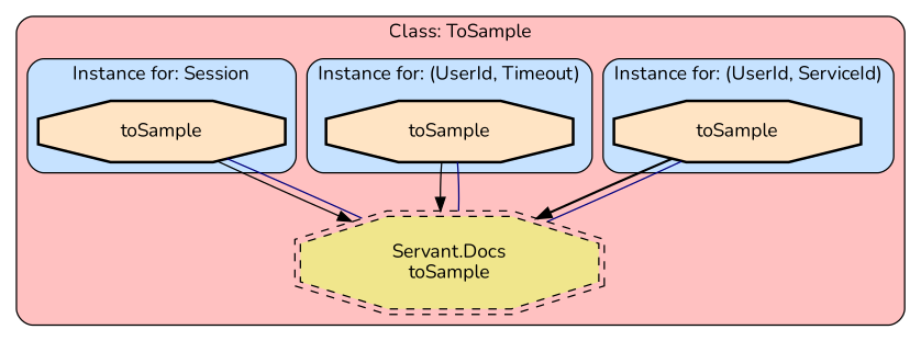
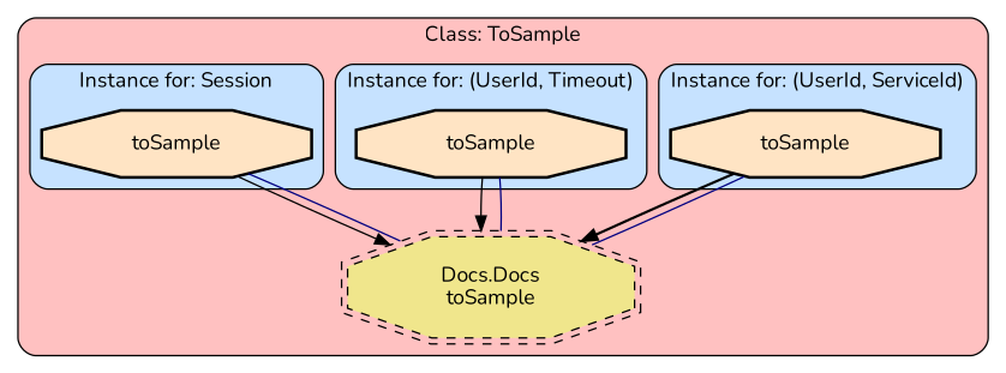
  digraph {
    fontname=Nunito
    node [fillcolor=bisque margin="0.4,0.1" shape=octagon style="filled,bold" fontname=Nunito]
    edge [color=black penwidth=1 fontname=Nunito]
    n1 [label=toSample]
    n2 [label=toSample]
    n3 [label=toSample]
-   n4 [fillcolor=khaki label="Servant.Docs\ntoSample" shape=doubleoctagon style="filled,dashed"]
+   n4 [fillcolor=khaki label="Docs.Docs\ntoSample" shape=doubleoctagon style="filled,dashed"]
    subgraph cluster_1 {
      fillcolor=rosybrown1
      label="Class: ToSample"
      style="filled,rounded"
      n4
      subgraph cluster_2 {
        fillcolor=slategray1
        label="Instance for: (UserId, ServiceId)"
        style="filled,rounded"
        n1
      }
      subgraph cluster_3 {
        fillcolor=slategray1
        label="Instance for: (UserId, Timeout)"
        style="filled,rounded"
        n2
      }
      subgraph cluster_4 {
        fillcolor=slategray1
        label="Instance for: Session"
        style="filled,rounded"
        n3
      }
    }
    n1 -> n4 [penwidth=1.6931471805599454]
    n2 -> n4
    n3 -> n4
    n4 -> n1 [color=navy dir=none]
    n4 -> n2 [color=navy dir=none]
    n4 -> n3 [color=navy dir=none]
  }
